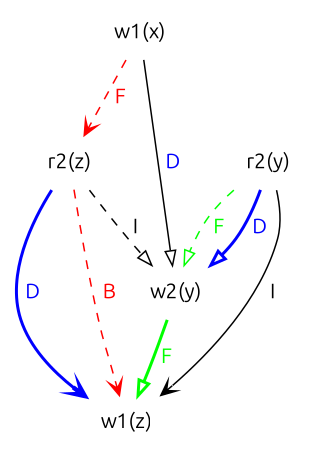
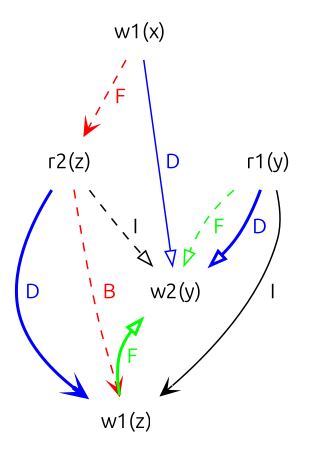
  digraph {
    fontname=Ubuntu
    node [fontname=Ubuntu shape=none]
    edge [arrowhead=onormal color=blue fontcolor=blue fontname=Ubuntu style=dashed]
    "w1(x)"
    "r2(z)"
    "w2(y)"
-   "r1(y)" [label="r2(y)"]
+   "r1(y)"
    "w1(z)"
    "w1(x)" -> "r2(z)" [arrowhead=vee color=red fontcolor=red label=" F "]
-   "w1(x)" -> "w2(y)" [color=black label=" D " style=solid]
+   "w1(x)" -> "w2(y)" [label=" D " style=solid]
    "r2(z)" -> "w2(y)" [color=black fontcolor=black label=" I "]
    "r2(z)" -> "w1(z)" [arrowhead=vee label=" D " style=bold]
    "r2(z)" -> "w1(z)" [arrowhead=vee color=red fontcolor=red label=" B "]
-   "w2(y)" -> "w1(z)" [color=green fontcolor=green label=" F " style=bold]
+   "w1(z)" -> "w2(y)" [color=green fontcolor=green label=" F " style=bold]
    "r1(y)" -> "w2(y)" [label=" D " style=bold]
    "r1(y)" -> "w2(y)" [color=green fontcolor=green label=" F "]
    "r1(y)" -> "w1(z)" [arrowhead=vee color=black fontcolor=black label=" I " style=solid]
  }
